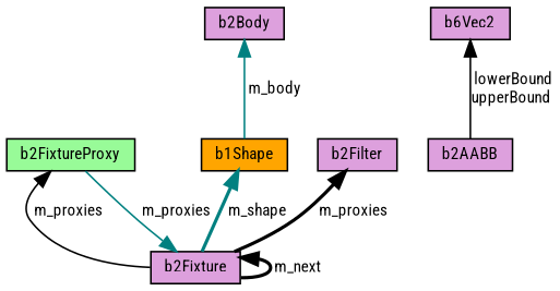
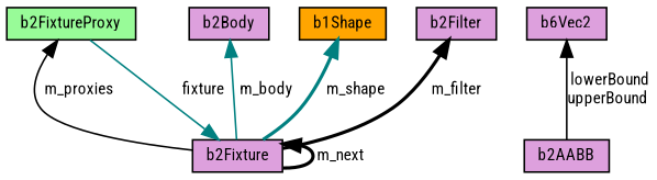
  digraph {
    fontname="Roboto Condensed"
    node [color=black fillcolor=plum fontname="Roboto Condensed" fontsize=10 shape=record style=filled]
    edge [color=black dir=back fontname="Roboto Condensed" fontsize=10 labelfontname=Helvetica labelfontsize=10 style=solid]
    n1 [fillcolor=palegreen fontcolor=black height=0.2 label=b2FixtureProxy width=0.4]
    n2 [height=0.2 label=b2Fixture width=0.4]
    n3 [height=0.2 label=b2AABB width=0.4]
    n4 [height=0.2 label=b6Vec2 width=0.4]
    n5 [height=0.2 label=b2Body width=0.4]
    n6 [fillcolor=orange height=0.2 label=b1Shape width=0.4]
    n7 [height=0.2 label=b2Filter width=0.4]
    n1 -> n2 [label=" m_proxies"]
-   n2 -> n1 [color=teal label=" m_proxies"]
+   n2 -> n1 [color=teal label=" fixture"]
    n2 -> n2 [label=" m_next" style=bold]
    n4 -> n3 [label=" lowerBound\nupperBound"]
-   n5 -> n6 [color=teal label=" m_body"]
+   n5 -> n2 [color=teal label=" m_body"]
    n6 -> n2 [color=teal label=" m_shape" style=bold]
-   n7 -> n2 [label=" m_proxies" style=bold]
+   n7 -> n2 [label=" m_filter" style=bold]
  }
